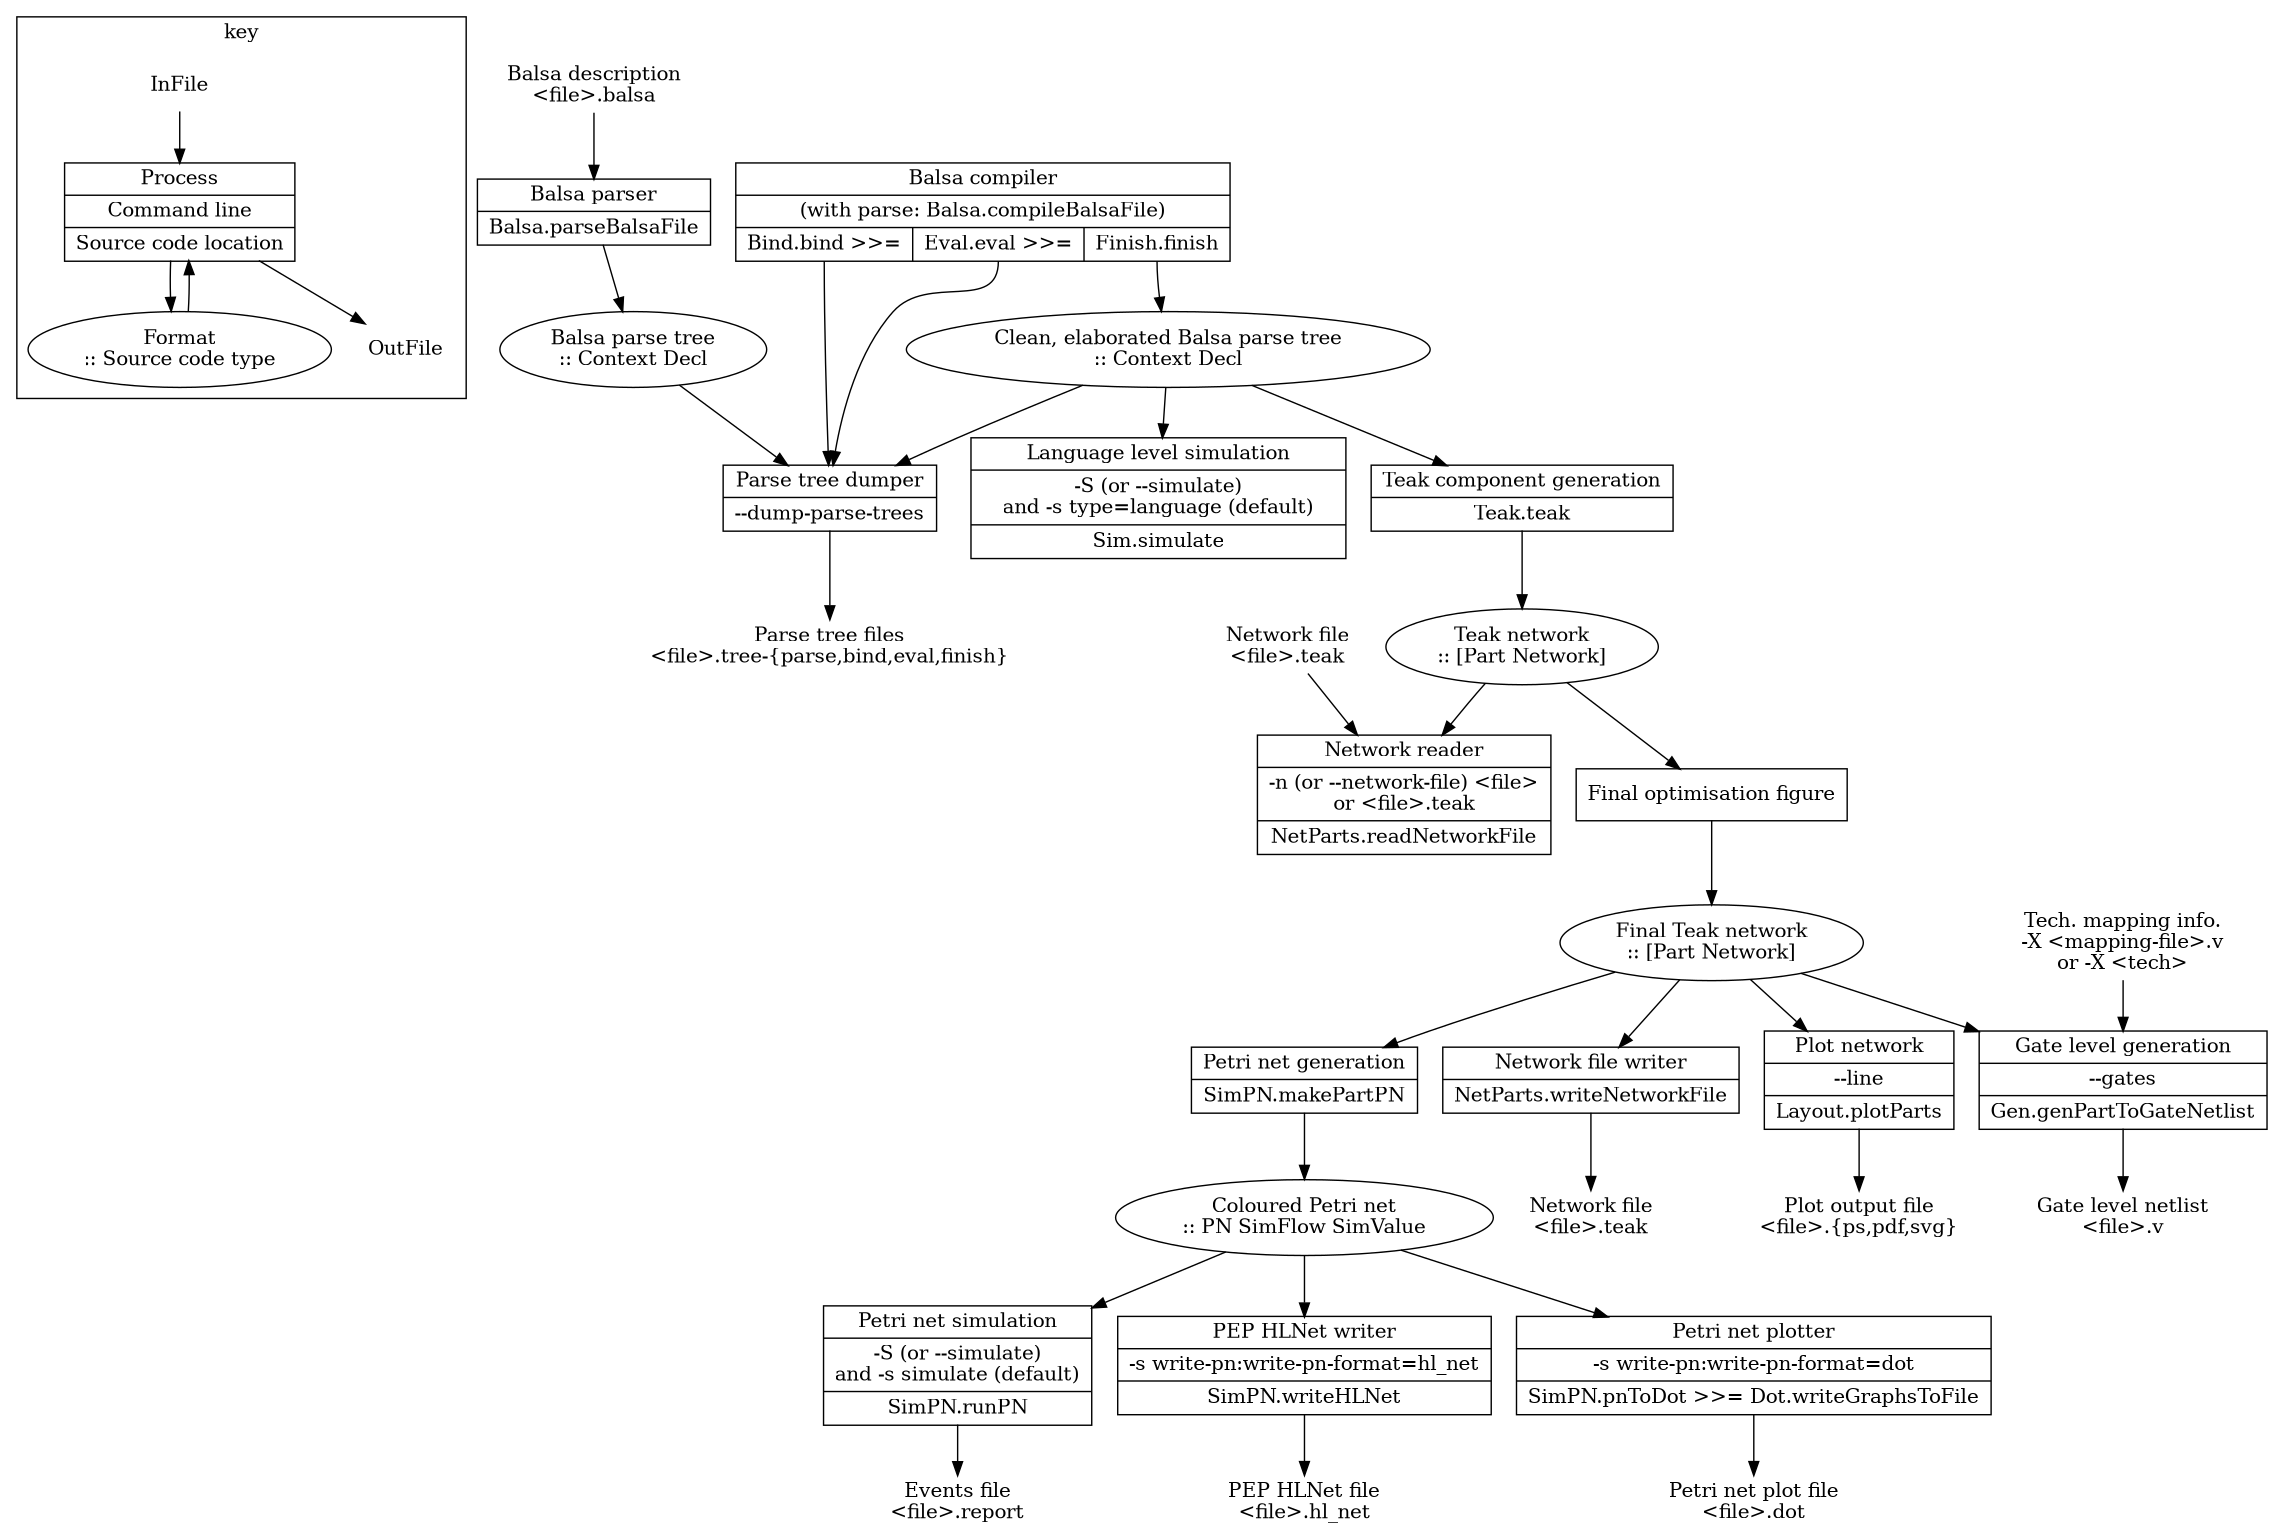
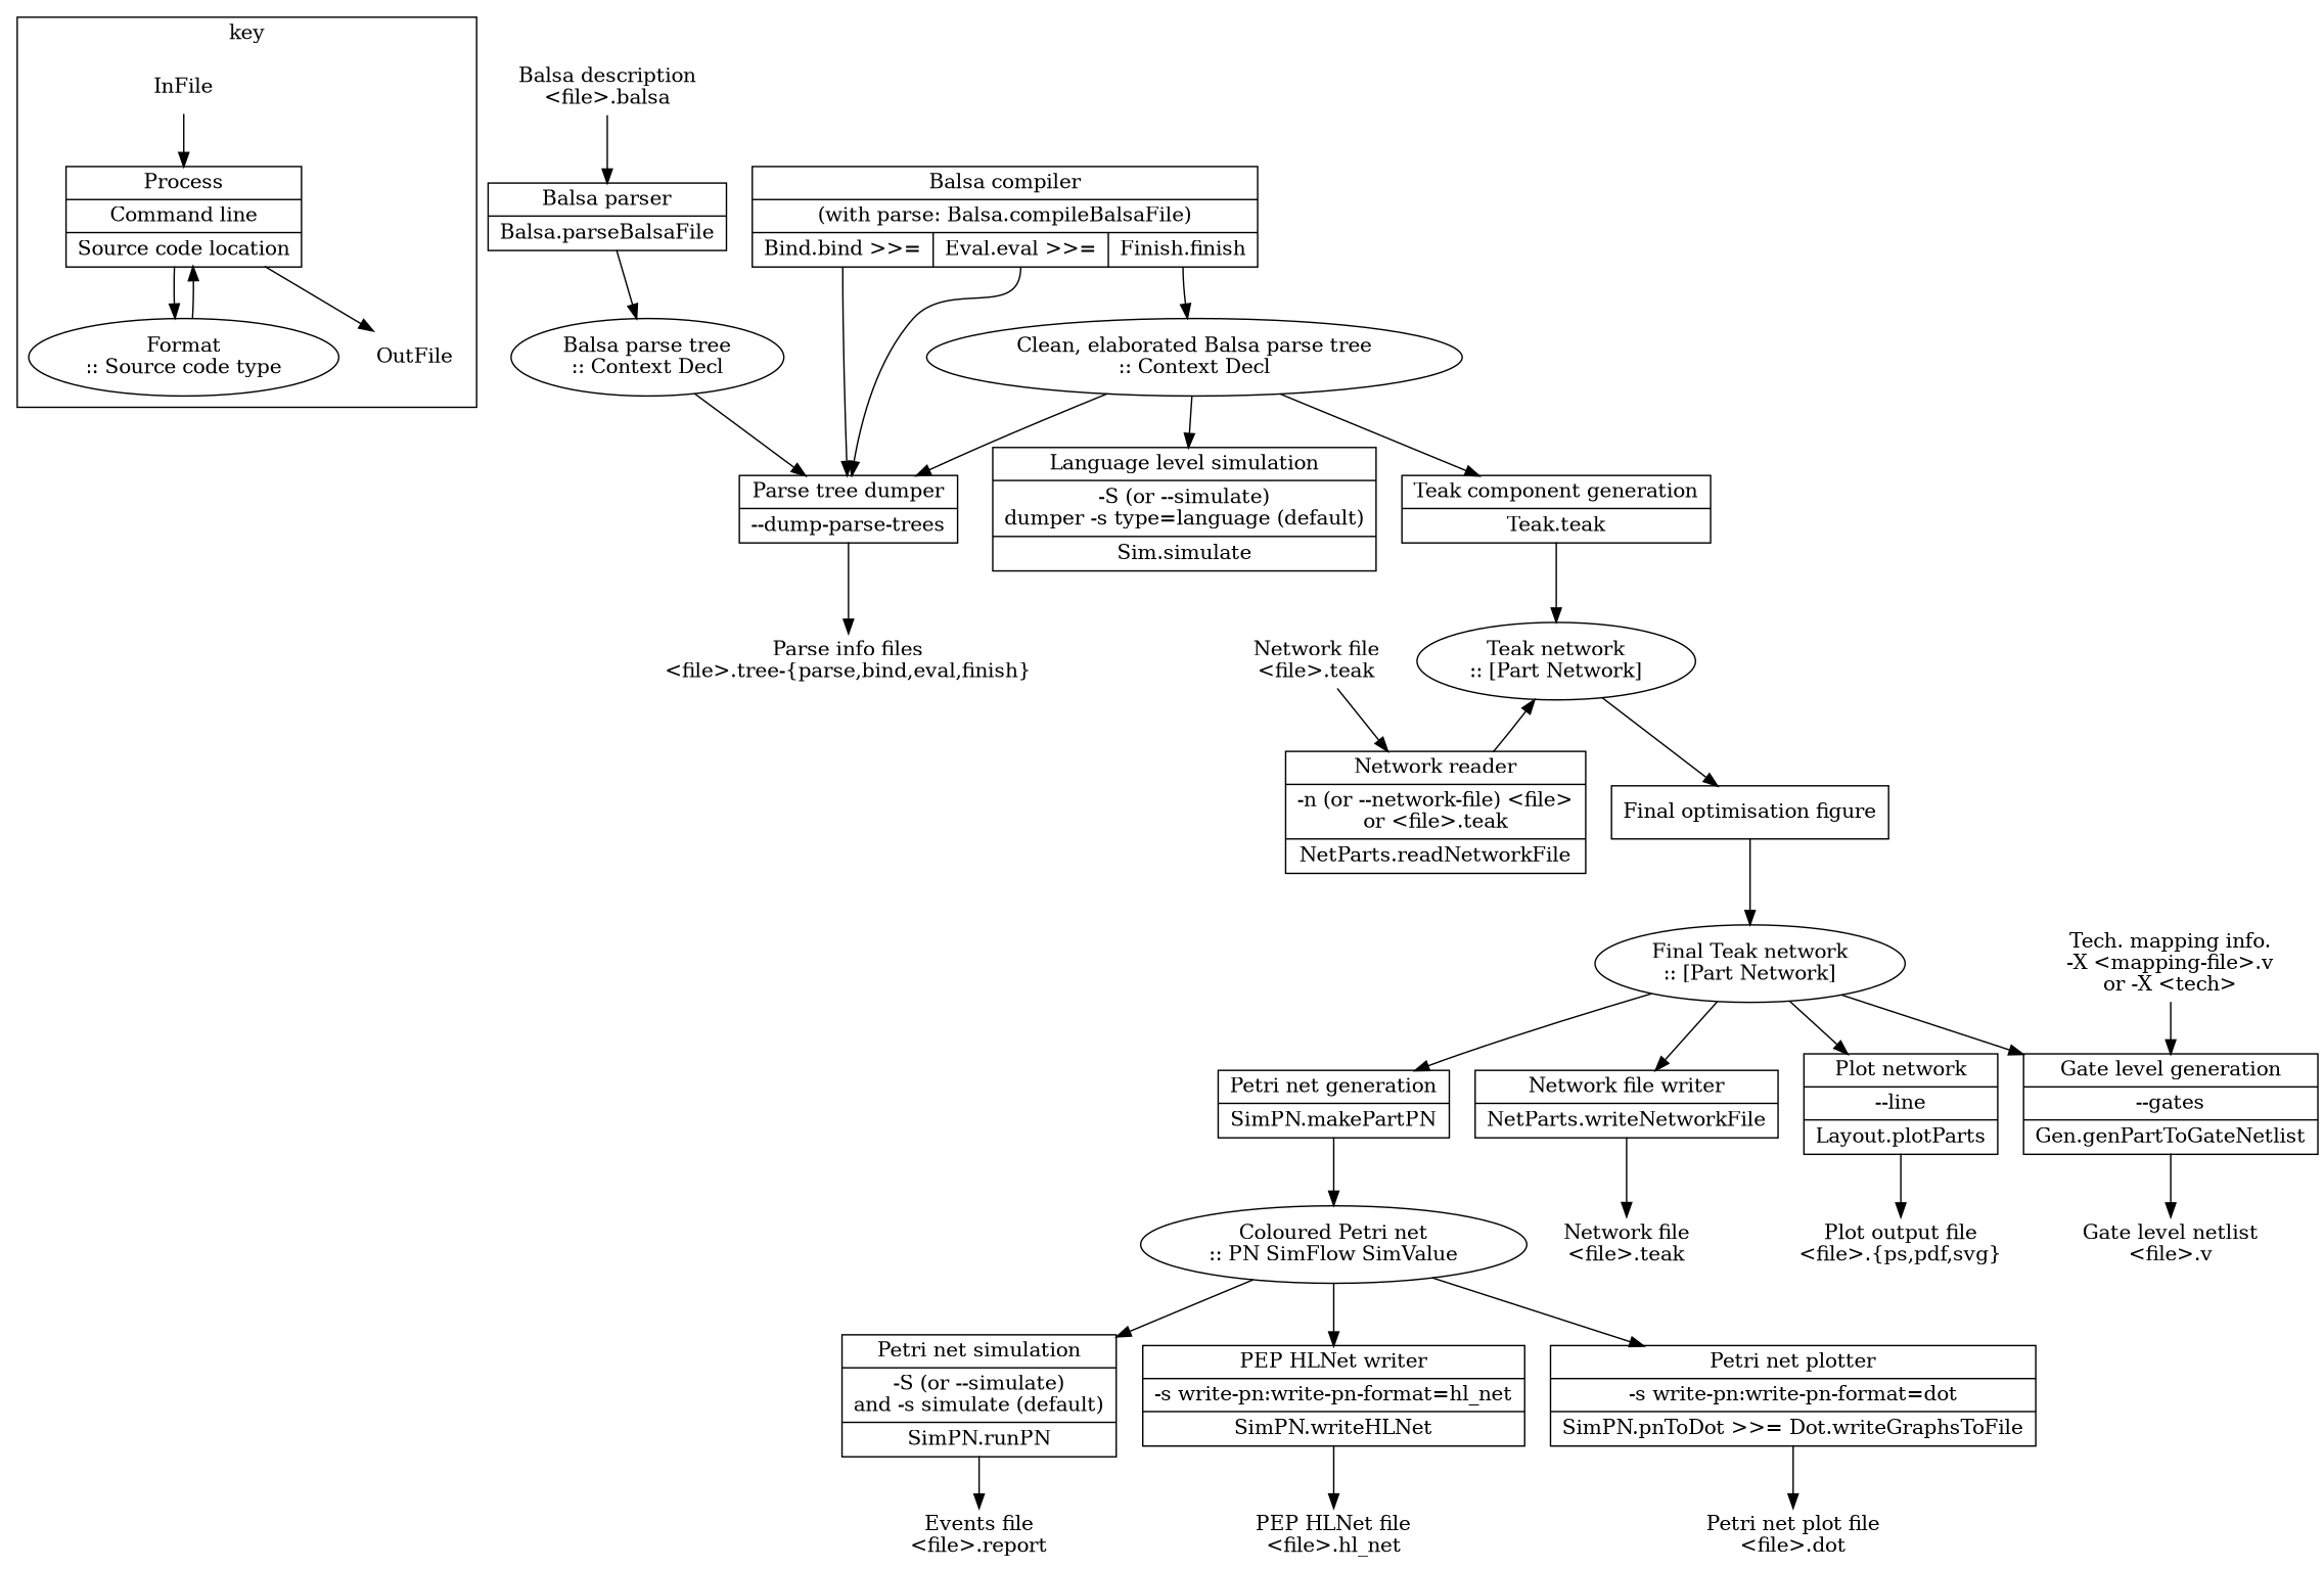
  digraph {
    node [shape=record]
    n1 [label="{Process|Command line|Source code location}"]
    n2 [label="Format\n:: Source code type" shape=ellipse]
    OutFile [lable="Output file" shape=none]
    InFile [lable="Input file" shape=none]
    n5 [label="Balsa description\n\<file\>.balsa" shape=none]
    n6 [label="{Balsa parser|Balsa.parseBalsaFile}"]
    n7 [label="Balsa parse tree\n:: Context Decl" shape=ellipse]
    n8 [label="{<in>Balsa compiler|(with parse: Balsa.compileBalsaFile)|{<bind>Bind.bind \>\>=|<eval>Eval.eval \>\>=|<finish>Finish.finish}}"]
    n9 [label="{Parse tree dumper|--dump-parse-trees}"]
    n10 [label="Clean, elaborated Balsa parse tree\n:: Context Decl" shape=ellipse]
-   n11 [label="Parse tree files\n<file>.tree-{parse,bind,eval,finish}" shape=none]
+   n11 [label="Parse info files\n<file>.tree-{parse,bind,eval,finish}" shape=none]
    n12 [label="{Teak component generation|Teak.teak}"]
    n13 [label="Teak network\n:: [Part Network]" shape=ellipse]
    n14 [label="Final Teak network\n:: [Part Network]" shape=ellipse]
    n15 [label="{Network file writer|NetParts.writeNetworkFile}"]
    n16 [label="Network file\n<file>.teak" shape=none]
    n17 [label="Network file\n<file>.teak" shape=none]
    n18 [label="{Network reader|-n (or --network-file) \<file\>\nor \<file\>.teak|NetParts.readNetworkFile}"]
-   n19 [label="{Language level simulation|-S (or --simulate)\nand -s type=language (default)|Sim.simulate}"]
+   n19 [label="{Language level simulation|-S (or --simulate)\ndumper -s type=language (default)|Sim.simulate}"]
    n20 [label="{Petri net generation|SimPN.makePartPN}"]
    n21 [label="Coloured Petri net\n:: PN SimFlow SimValue" shape=ellipse]
    n22 [label="{Petri net simulation|-S (or --simulate)\nand -s simulate (default)|SimPN.runPN}"]
    n23 [label="{PEP HLNet writer|-s write-pn:write-pn-format=hl_net|SimPN.writeHLNet}"]
    n24 [label="{Petri net plotter|-s write-pn:write-pn-format=dot|SimPN.pnToDot \>\>= Dot.writeGraphsToFile}"]
    n25 [label="Events file\n\<file\>.report" shape=none]
    n26 [label="PEP HLNet file\n\<file\>.hl_net" shape=none]
    n27 [label="Petri net plot file\n\<file\>.dot" shape=none]
    n28 [label="{Gate level generation|--gates|Gen.genPartToGateNetlist}"]
    n29 [label="Gate level netlist\n\<file\>.v" shape=none]
    n30 [label="Tech. mapping info.\n-X \<mapping-file\>.v\nor -X \<tech\>" shape=none]
    n31 [label="{Plot network|--line|Layout.plotParts}"]
    n32 [label="Plot output file\n\<file\>.{ps,pdf,svg}" shape=none]
    n33 [label="Final optimisation figure"]
    subgraph cluster_1 {
      label=key
      n1
      n2
      OutFile
      InFile
    }
    subgraph sub_2 {
      n12
      n13
      subgraph sub_3 {
        n5
        n6
        n7
        n8
        n9
        n10
        n11
      }
    }
    subgraph sub_4 {
      n14
      n15
      n16
    }
    subgraph sub_5 {
      n13
      n17
      n18
    }
    subgraph sub_6 {
      label=sim
      n10
      n19
    }
    subgraph sub_7 {
      n14
      n20
      n21
      n22
      n23
      n24
      n25
      n26
      n27
    }
    subgraph sub_8 {
      n14
      n28
      n29
      n30
    }
    subgraph sub_9 {
      n14
      n31
      n32
    }
    n1 -> n2
    n1 -> OutFile
    n2 -> n1
    InFile -> n1
    n5 -> n6
    n6 -> n7
    n7 -> n9
    n8 -> n9 [tailport="bind:s"]
    n8 -> n9 [tailport="eval:s"]
    n8 -> n10 [tailport=finish]
    n9 -> n11
    n10 -> n9
    n10 -> n12
    n10 -> n19
    n12 -> n13
    n13 -> n33
    n14 -> n15
    n14 -> n20
    n14 -> n28
    n14 -> n31
    n15 -> n16
    n17 -> n18
-   n13 -> n18
+   n18 -> n13
    n20 -> n21
    n21 -> n22
    n21 -> n23
    n21 -> n24
    n22 -> n25
    n23 -> n26
    n24 -> n27
    n28 -> n29
    n30 -> n28
    n31 -> n32
    n33 -> n14
  }
